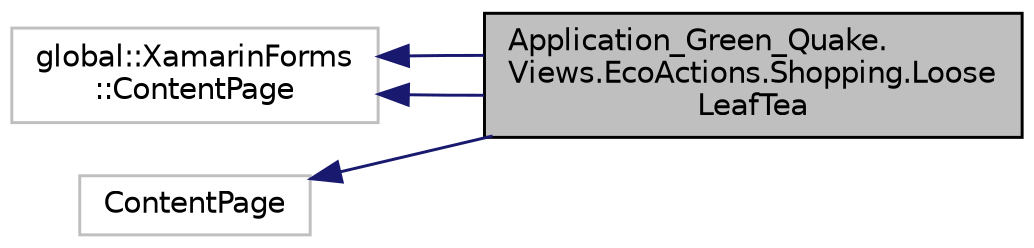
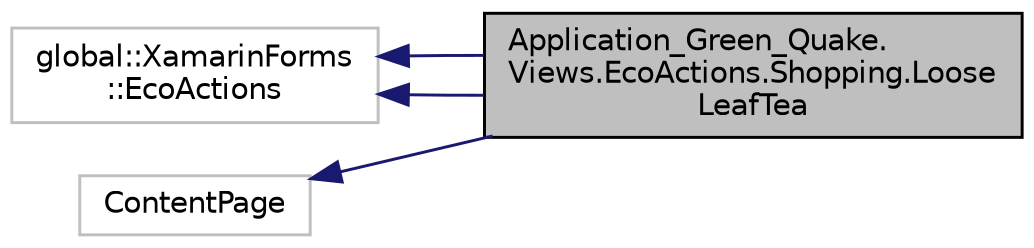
  digraph {
    rankdir=LR
    node [color=grey75 fillcolor=white fontname=Helvetica fontsize=10 shape=record style=filled]
    edge [color=midnightblue dir=back fontname=Helvetica fontsize=10 labelfontname=Helvetica labelfontsize=10 style=solid]
    n1 [color=black fillcolor=grey75 fontcolor=black height=0.2 label="Application_Green_Quake.\lViews.EcoActions.Shopping.Loose\lLeafTea" width=0.4]
-   n2 [height=0.2 label="global::XamarinForms\l::ContentPage" width=0.4]
+   n2 [height=0.2 label="global::XamarinForms\l::EcoActions" width=0.4]
    n3 [height=0.2 label=ContentPage width=0.4]
    n2 -> n1
    n2 -> n1
    n3 -> n1
  }
